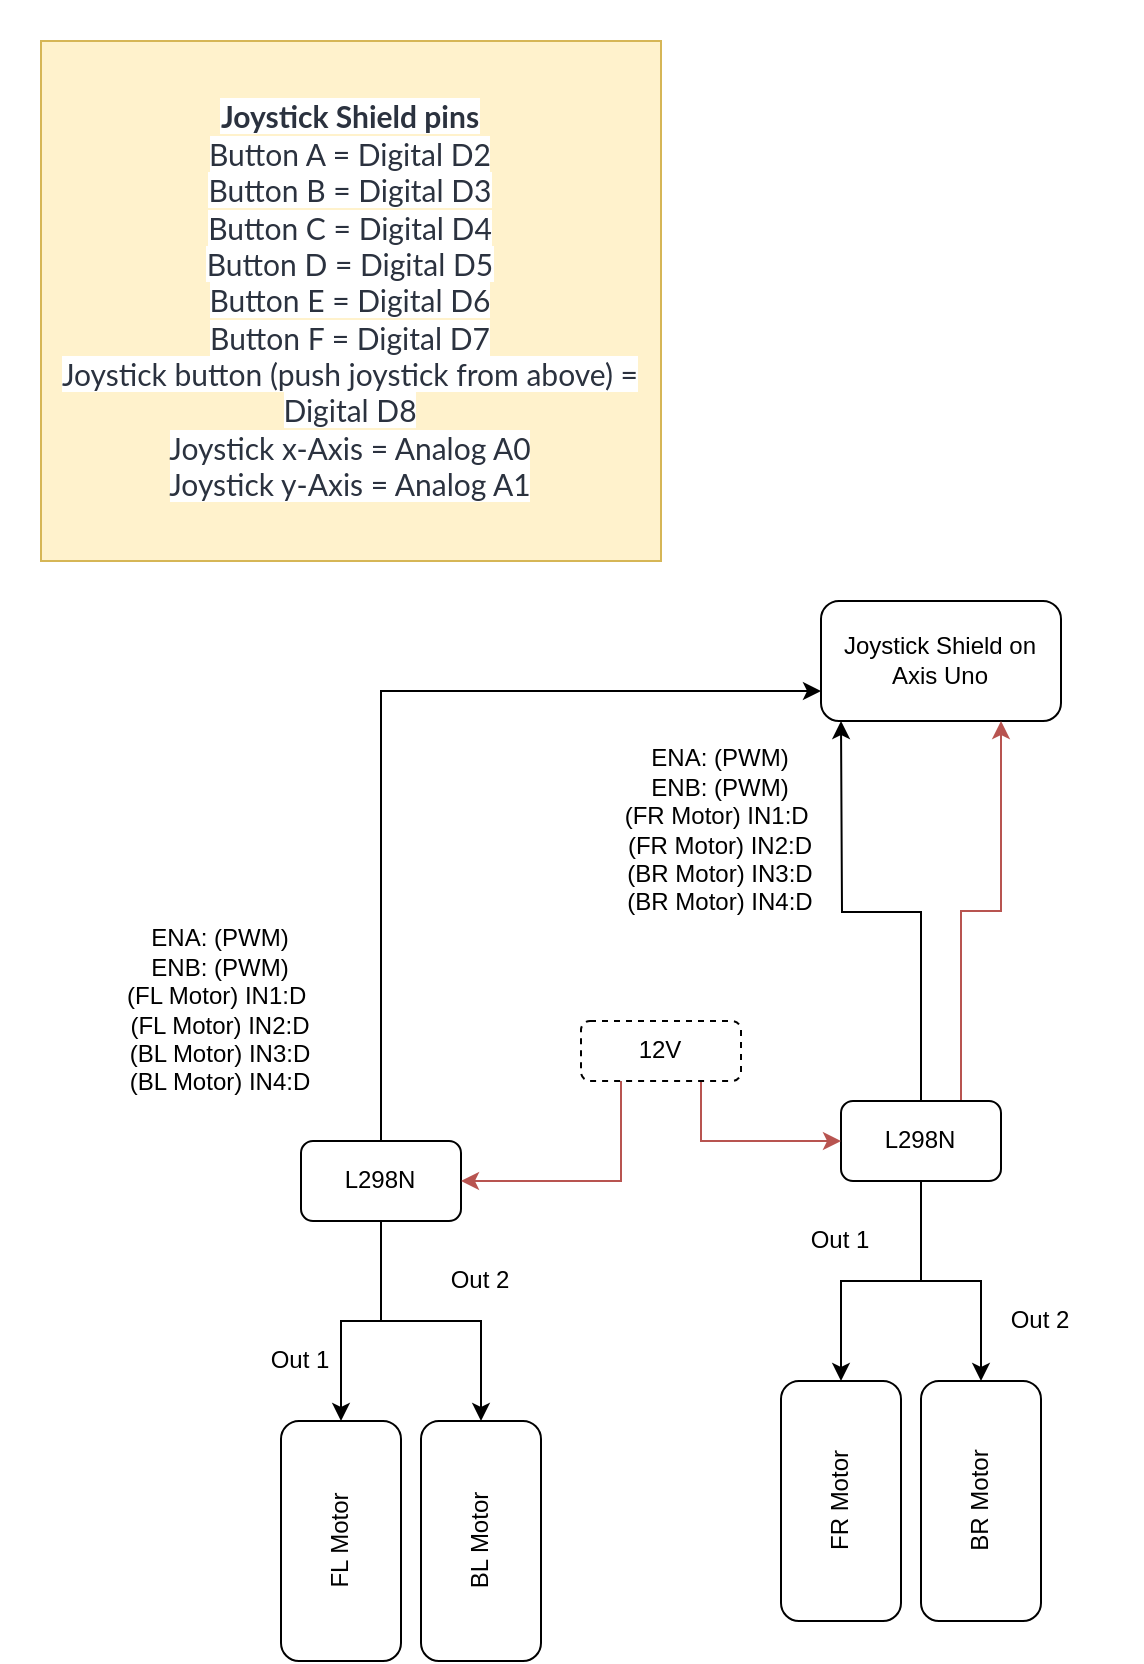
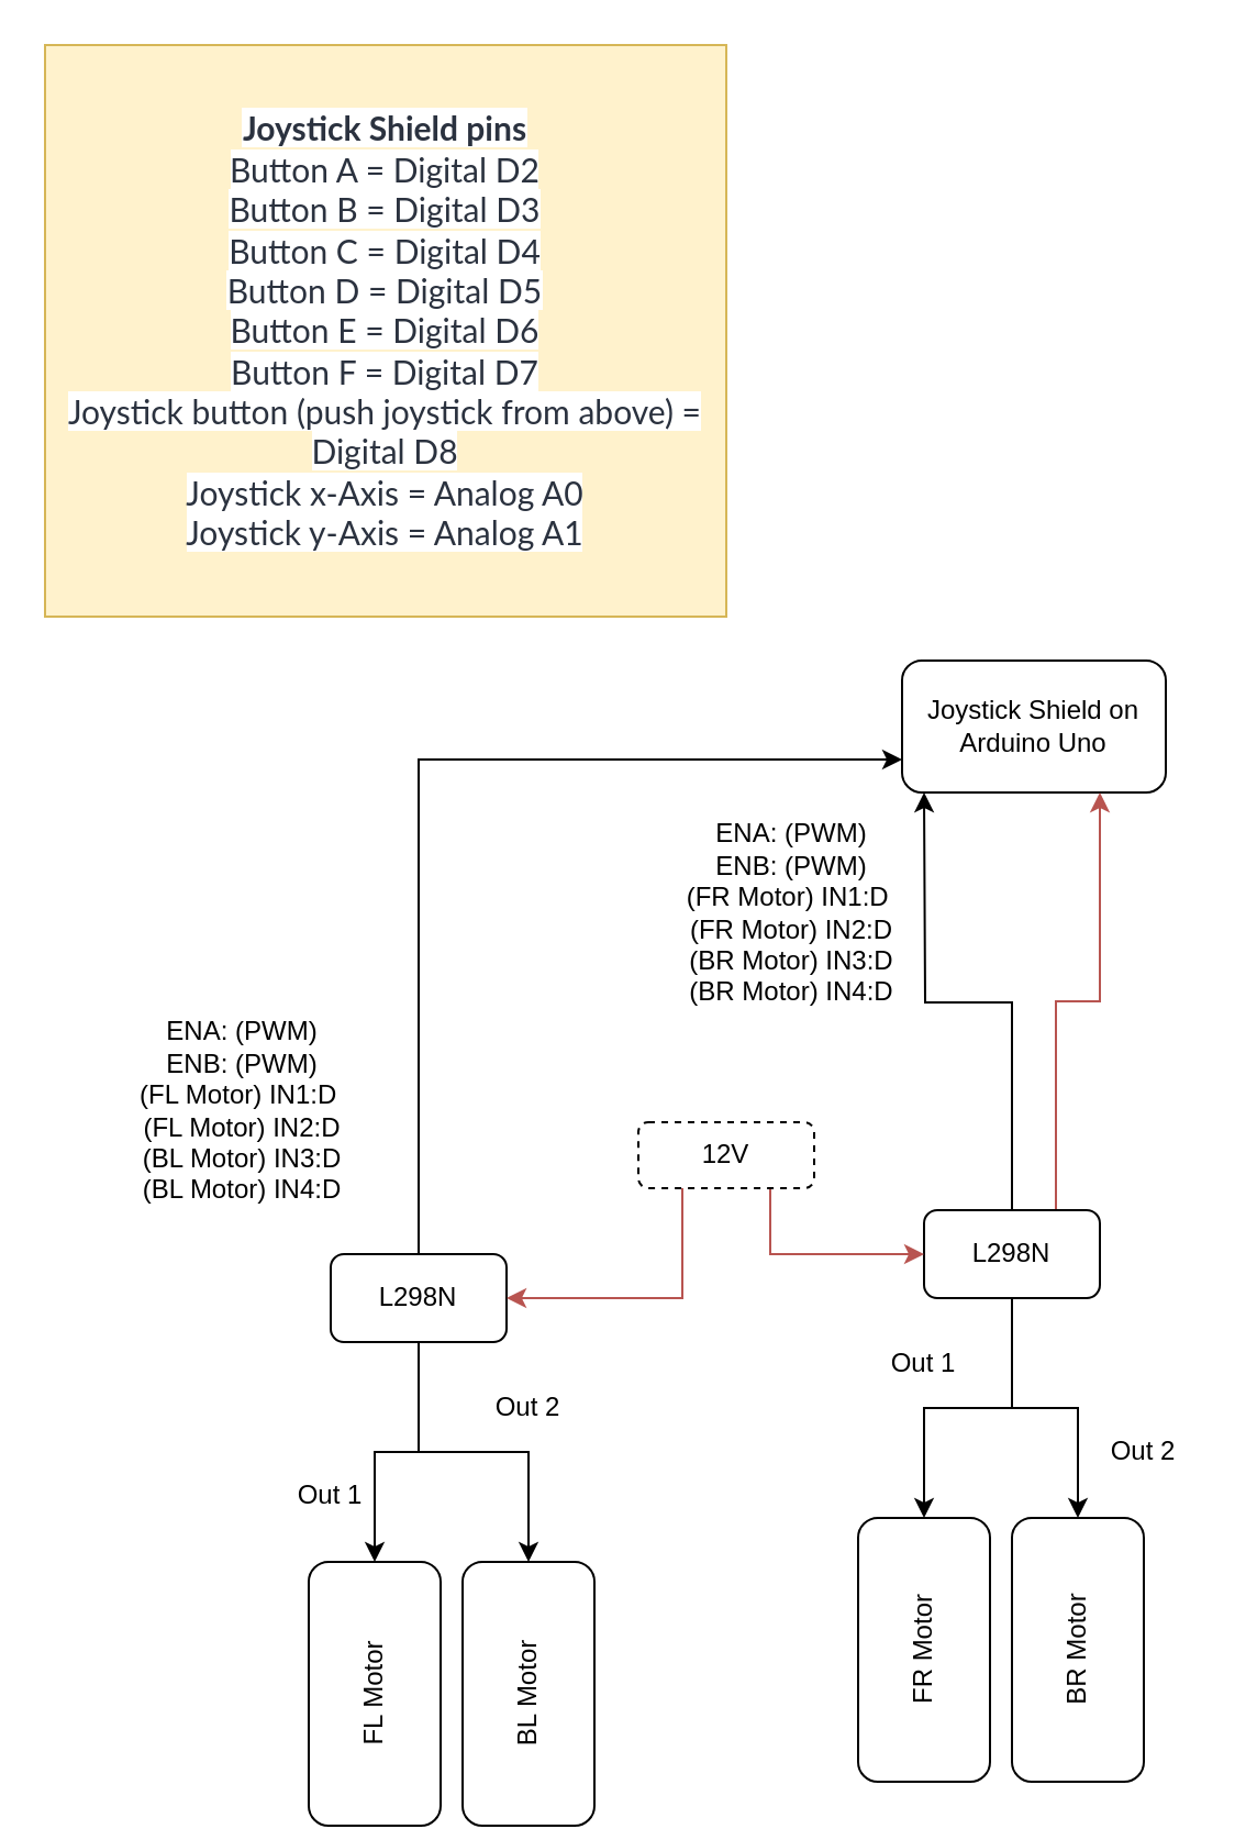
  <mxCell id="0" />
  <mxCell id="1" parent="0" />
  <mxCell id="2" value="&lt;span style=&quot;color: rgb(43 , 50 , 63) ; font-family: &amp;#34;lato&amp;#34; , sans-serif ; font-size: 15px ; background-color: rgb(255 , 255 , 255)&quot;&gt;&lt;b&gt;Joystick Shield pins&lt;/b&gt;&lt;br&gt;&lt;/span&gt;&lt;span style=&quot;color: rgb(43 , 50 , 63) ; font-family: &amp;#34;lato&amp;#34; , sans-serif ; font-size: 15px ; background-color: rgb(255 , 255 , 255)&quot;&gt;Button&lt;/span&gt;&lt;span style=&quot;color: rgb(43 , 50 , 63) ; font-family: &amp;#34;lato&amp;#34; , sans-serif ; font-size: 15px ; background-color: rgb(255 , 255 , 255)&quot;&gt;&amp;nbsp;A = Digital D2&lt;/span&gt;&lt;br style=&quot;color: rgb(43 , 50 , 63) ; font-family: &amp;#34;lato&amp;#34; , sans-serif ; font-size: 15px ; background-color: rgb(255 , 255 , 255) ; box-sizing: border-box&quot;&gt;&lt;span style=&quot;color: rgb(43 , 50 , 63) ; font-family: &amp;#34;lato&amp;#34; , sans-serif ; font-size: 15px ; background-color: rgb(255 , 255 , 255)&quot;&gt;Button&lt;/span&gt;&lt;span style=&quot;color: rgb(43 , 50 , 63) ; font-family: &amp;#34;lato&amp;#34; , sans-serif ; font-size: 15px ; background-color: rgb(255 , 255 , 255)&quot;&gt;&amp;nbsp;B = Digital D3&lt;/span&gt;&lt;br style=&quot;color: rgb(43 , 50 , 63) ; font-family: &amp;#34;lato&amp;#34; , sans-serif ; font-size: 15px ; background-color: rgb(255 , 255 , 255) ; box-sizing: border-box&quot;&gt;&lt;span style=&quot;color: rgb(43 , 50 , 63) ; font-family: &amp;#34;lato&amp;#34; , sans-serif ; font-size: 15px ; background-color: rgb(255 , 255 , 255)&quot;&gt;Button&lt;/span&gt;&lt;span style=&quot;color: rgb(43 , 50 , 63) ; font-family: &amp;#34;lato&amp;#34; , sans-serif ; font-size: 15px ; background-color: rgb(255 , 255 , 255)&quot;&gt;&amp;nbsp;C = Digital D4&lt;/span&gt;&lt;br style=&quot;color: rgb(43 , 50 , 63) ; font-family: &amp;#34;lato&amp;#34; , sans-serif ; font-size: 15px ; background-color: rgb(255 , 255 , 255) ; box-sizing: border-box&quot;&gt;&lt;span style=&quot;color: rgb(43 , 50 , 63) ; font-family: &amp;#34;lato&amp;#34; , sans-serif ; font-size: 15px ; background-color: rgb(255 , 255 , 255)&quot;&gt;Button D = Digital D5&lt;/span&gt;&lt;br style=&quot;color: rgb(43 , 50 , 63) ; font-family: &amp;#34;lato&amp;#34; , sans-serif ; font-size: 15px ; background-color: rgb(255 , 255 , 255) ; box-sizing: border-box&quot;&gt;&lt;span style=&quot;color: rgb(43 , 50 , 63) ; font-family: &amp;#34;lato&amp;#34; , sans-serif ; font-size: 15px ; background-color: rgb(255 , 255 , 255)&quot;&gt;Button&lt;/span&gt;&lt;span style=&quot;color: rgb(43 , 50 , 63) ; font-family: &amp;#34;lato&amp;#34; , sans-serif ; font-size: 15px ; background-color: rgb(255 , 255 , 255)&quot;&gt;&amp;nbsp;E = Digital D6&lt;/span&gt;&lt;br style=&quot;color: rgb(43 , 50 , 63) ; font-family: &amp;#34;lato&amp;#34; , sans-serif ; font-size: 15px ; background-color: rgb(255 , 255 , 255) ; box-sizing: border-box&quot;&gt;&lt;span style=&quot;color: rgb(43 , 50 , 63) ; font-family: &amp;#34;lato&amp;#34; , sans-serif ; font-size: 15px ; background-color: rgb(255 , 255 , 255)&quot;&gt;Button&lt;/span&gt;&lt;span style=&quot;color: rgb(43 , 50 , 63) ; font-family: &amp;#34;lato&amp;#34; , sans-serif ; font-size: 15px ; background-color: rgb(255 , 255 , 255)&quot;&gt;&amp;nbsp;F = Digital D7&lt;/span&gt;&lt;br style=&quot;color: rgb(43 , 50 , 63) ; font-family: &amp;#34;lato&amp;#34; , sans-serif ; font-size: 15px ; background-color: rgb(255 , 255 , 255) ; box-sizing: border-box&quot;&gt;&lt;span style=&quot;color: rgb(43 , 50 , 63) ; font-family: &amp;#34;lato&amp;#34; , sans-serif ; font-size: 15px ; background-color: rgb(255 , 255 , 255)&quot;&gt;Joystick button (push joystick from above) = Digital D8&lt;/span&gt;&lt;br style=&quot;color: rgb(43 , 50 , 63) ; font-family: &amp;#34;lato&amp;#34; , sans-serif ; font-size: 15px ; background-color: rgb(255 , 255 , 255) ; box-sizing: border-box&quot;&gt;&lt;span style=&quot;color: rgb(43 , 50 , 63) ; font-family: &amp;#34;lato&amp;#34; , sans-serif ; font-size: 15px ; background-color: rgb(255 , 255 , 255)&quot;&gt;Joystick x-Axis = Analog A0&lt;/span&gt;&lt;br style=&quot;color: rgb(43 , 50 , 63) ; font-family: &amp;#34;lato&amp;#34; , sans-serif ; font-size: 15px ; background-color: rgb(255 , 255 , 255) ; box-sizing: border-box&quot;&gt;&lt;span style=&quot;color: rgb(43 , 50 , 63) ; font-family: &amp;#34;lato&amp;#34; , sans-serif ; font-size: 15px ; background-color: rgb(255 , 255 , 255)&quot;&gt;Joystick y-Axis = Analog A1&lt;/span&gt;" style="text;html=1;align=center;verticalAlign=middle;whiteSpace=wrap;rounded=0;fillColor=#fff2cc;strokeColor=#d6b656;" vertex="1" parent="1"><mxGeometry x="20" y="20" width="310" height="260" as="geometry" /></mxCell>
- <mxCell id="3" value="Joystick Shield on Axis Uno" style="rounded=1;whiteSpace=wrap;html=1;" vertex="1" parent="1"><mxGeometry x="410" y="300" width="120" height="60" as="geometry" /></mxCell>
+ <mxCell id="3" value="Joystick Shield on Arduino Uno" style="rounded=1;whiteSpace=wrap;html=1;" vertex="1" parent="1"><mxGeometry x="410" y="300" width="120" height="60" as="geometry" /></mxCell>
  <mxCell id="4" value="FL Motor" style="rounded=1;whiteSpace=wrap;html=1;rotation=-90;" vertex="1" parent="1"><mxGeometry x="110" y="740" width="120" height="60" as="geometry" /></mxCell>
  <mxCell id="5" value="BL Motor" style="rounded=1;whiteSpace=wrap;html=1;rotation=-90;" vertex="1" parent="1"><mxGeometry x="180" y="740" width="120" height="60" as="geometry" /></mxCell>
  <mxCell id="6" value="FR Motor" style="rounded=1;whiteSpace=wrap;html=1;rotation=-90;" vertex="1" parent="1"><mxGeometry x="360" y="720" width="120" height="60" as="geometry" /></mxCell>
  <mxCell id="7" value="BR Motor" style="rounded=1;whiteSpace=wrap;html=1;rotation=-90;" vertex="1" parent="1"><mxGeometry x="430" y="720" width="120" height="60" as="geometry" /></mxCell>
  <mxCell id="8" style="edgeStyle=orthogonalEdgeStyle;rounded=0;orthogonalLoop=1;jettySize=auto;html=1;exitX=0.5;exitY=1;exitDx=0;exitDy=0;entryX=1;entryY=0.5;entryDx=0;entryDy=0;" edge="1" parent="1" source="11" target="4"><mxGeometry relative="1" as="geometry" /></mxCell>
  <mxCell id="9" style="edgeStyle=orthogonalEdgeStyle;rounded=0;orthogonalLoop=1;jettySize=auto;html=1;exitX=0.5;exitY=1;exitDx=0;exitDy=0;entryX=1;entryY=0.5;entryDx=0;entryDy=0;" edge="1" parent="1" source="11" target="5"><mxGeometry relative="1" as="geometry" /></mxCell>
  <mxCell id="10" style="edgeStyle=orthogonalEdgeStyle;rounded=0;orthogonalLoop=1;jettySize=auto;html=1;exitX=0.5;exitY=0;exitDx=0;exitDy=0;entryX=0;entryY=0.75;entryDx=0;entryDy=0;" edge="1" parent="1" source="11" target="3"><mxGeometry relative="1" as="geometry" /></mxCell>
  <mxCell id="11" value="L298N" style="rounded=1;whiteSpace=wrap;html=1;" vertex="1" parent="1"><mxGeometry x="150" y="570" width="80" height="40" as="geometry" /></mxCell>
  <mxCell id="12" style="edgeStyle=orthogonalEdgeStyle;rounded=0;orthogonalLoop=1;jettySize=auto;html=1;exitX=0.5;exitY=1;exitDx=0;exitDy=0;entryX=1;entryY=0.5;entryDx=0;entryDy=0;" edge="1" parent="1" source="15" target="7"><mxGeometry relative="1" as="geometry" /></mxCell>
  <mxCell id="13" style="edgeStyle=orthogonalEdgeStyle;rounded=0;orthogonalLoop=1;jettySize=auto;html=1;exitX=0.5;exitY=0;exitDx=0;exitDy=0;" edge="1" parent="1" source="15"><mxGeometry relative="1" as="geometry"><mxPoint x="420" y="360" as="targetPoint" /></mxGeometry></mxCell>
  <mxCell id="14" style="edgeStyle=orthogonalEdgeStyle;rounded=0;orthogonalLoop=1;jettySize=auto;html=1;exitX=0.75;exitY=0;exitDx=0;exitDy=0;entryX=0.75;entryY=1;entryDx=0;entryDy=0;fillColor=#f8cecc;strokeColor=#b85450;" edge="1" parent="1" source="15" target="3"><mxGeometry relative="1" as="geometry" /></mxCell>
  <mxCell id="15" value="L298N" style="rounded=1;whiteSpace=wrap;html=1;" vertex="1" parent="1"><mxGeometry x="420" y="550" width="80" height="40" as="geometry" /></mxCell>
  <mxCell id="16" style="edgeStyle=orthogonalEdgeStyle;rounded=0;orthogonalLoop=1;jettySize=auto;html=1;exitX=0.5;exitY=1;exitDx=0;exitDy=0;entryX=1;entryY=0.5;entryDx=0;entryDy=0;" edge="1" parent="1" source="15" target="6"><mxGeometry relative="1" as="geometry"><mxPoint x="460" y="590" as="sourcePoint" /><mxPoint x="390" y="650" as="targetPoint" /></mxGeometry></mxCell>
  <mxCell id="17" value="Out 1" style="text;html=1;strokeColor=none;fillColor=none;align=center;verticalAlign=middle;whiteSpace=wrap;rounded=0;" vertex="1" parent="1"><mxGeometry x="130" y="670" width="40" height="20" as="geometry" /></mxCell>
  <mxCell id="18" value="Out 2" style="text;html=1;strokeColor=none;fillColor=none;align=center;verticalAlign=middle;whiteSpace=wrap;rounded=0;" vertex="1" parent="1"><mxGeometry x="220" y="630" width="40" height="20" as="geometry" /></mxCell>
  <mxCell id="19" value="Out 2" style="text;html=1;strokeColor=none;fillColor=none;align=center;verticalAlign=middle;whiteSpace=wrap;rounded=0;" vertex="1" parent="1"><mxGeometry x="500" y="650" width="40" height="20" as="geometry" /></mxCell>
  <mxCell id="20" value="Out 1" style="text;html=1;strokeColor=none;fillColor=none;align=center;verticalAlign=middle;whiteSpace=wrap;rounded=0;" vertex="1" parent="1"><mxGeometry x="400" y="605" width="40" height="30" as="geometry" /></mxCell>
  <mxCell id="21" style="edgeStyle=orthogonalEdgeStyle;rounded=0;orthogonalLoop=1;jettySize=auto;html=1;exitX=0.25;exitY=1;exitDx=0;exitDy=0;entryX=1;entryY=0.5;entryDx=0;entryDy=0;fillColor=#f8cecc;strokeColor=#b85450;" edge="1" parent="1" source="23" target="11"><mxGeometry relative="1" as="geometry" /></mxCell>
  <mxCell id="22" style="edgeStyle=orthogonalEdgeStyle;rounded=0;orthogonalLoop=1;jettySize=auto;html=1;exitX=0.75;exitY=1;exitDx=0;exitDy=0;entryX=0;entryY=0.5;entryDx=0;entryDy=0;fillColor=#f8cecc;strokeColor=#b85450;" edge="1" parent="1" source="23" target="15"><mxGeometry relative="1" as="geometry" /></mxCell>
  <mxCell id="23" value="12V" style="rounded=1;whiteSpace=wrap;html=1;dashed=1;" vertex="1" parent="1"><mxGeometry x="290" y="510" width="80" height="30" as="geometry" /></mxCell>
  <mxCell id="24" value="ENA: (PWM)&lt;br&gt;ENB: (PWM)&lt;br&gt;(FL Motor) IN1:D&amp;nbsp;&lt;br&gt;(FL Motor) IN2:D&lt;br&gt;(BL Motor) IN3:D&lt;br&gt;(BL Motor) IN4:D" style="text;html=1;strokeColor=none;fillColor=none;align=center;verticalAlign=middle;whiteSpace=wrap;rounded=0;" vertex="1" parent="1"><mxGeometry x="30" y="450" width="160" height="110" as="geometry" /></mxCell>
  <mxCell id="25" value="ENA: (PWM)&lt;br&gt;ENB: (PWM)&lt;br&gt;(FR Motor) IN1:D&amp;nbsp;&lt;br&gt;(FR Motor) IN2:D&lt;br&gt;(BR Motor) IN3:D&lt;br&gt;(BR Motor) IN4:D" style="text;html=1;strokeColor=none;fillColor=none;align=center;verticalAlign=middle;whiteSpace=wrap;rounded=0;" vertex="1" parent="1"><mxGeometry x="280" y="360" width="160" height="110" as="geometry" /></mxCell>
